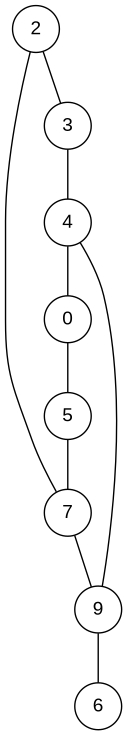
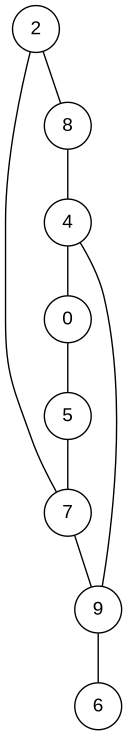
  graph {
    node [color=black fontname=Arial shape=circle]
    edge [color=black]
    0 [height=0.400000 width=0.400000]
    5 [height=0.400000 width=0.400000]
    7 [height=0.400000 width=0.400000]
    2 [height=0.400000 width=0.400000]
-   3 [height=0.400000 width=0.400000]
+   3 [height=0.400000 width=0.400000 label=8]
    6 [height=0.400000 width=0.400000]
    4 [height=0.400000 width=0.400000]
    9 [height=0.400000 width=0.400000]
    0 -- 5
    5 -- 7
    7 -- 9
    2 -- 7
    2 -- 3
    3 -- 4
    4 -- 0
    4 -- 9
    9 -- 6
  }
